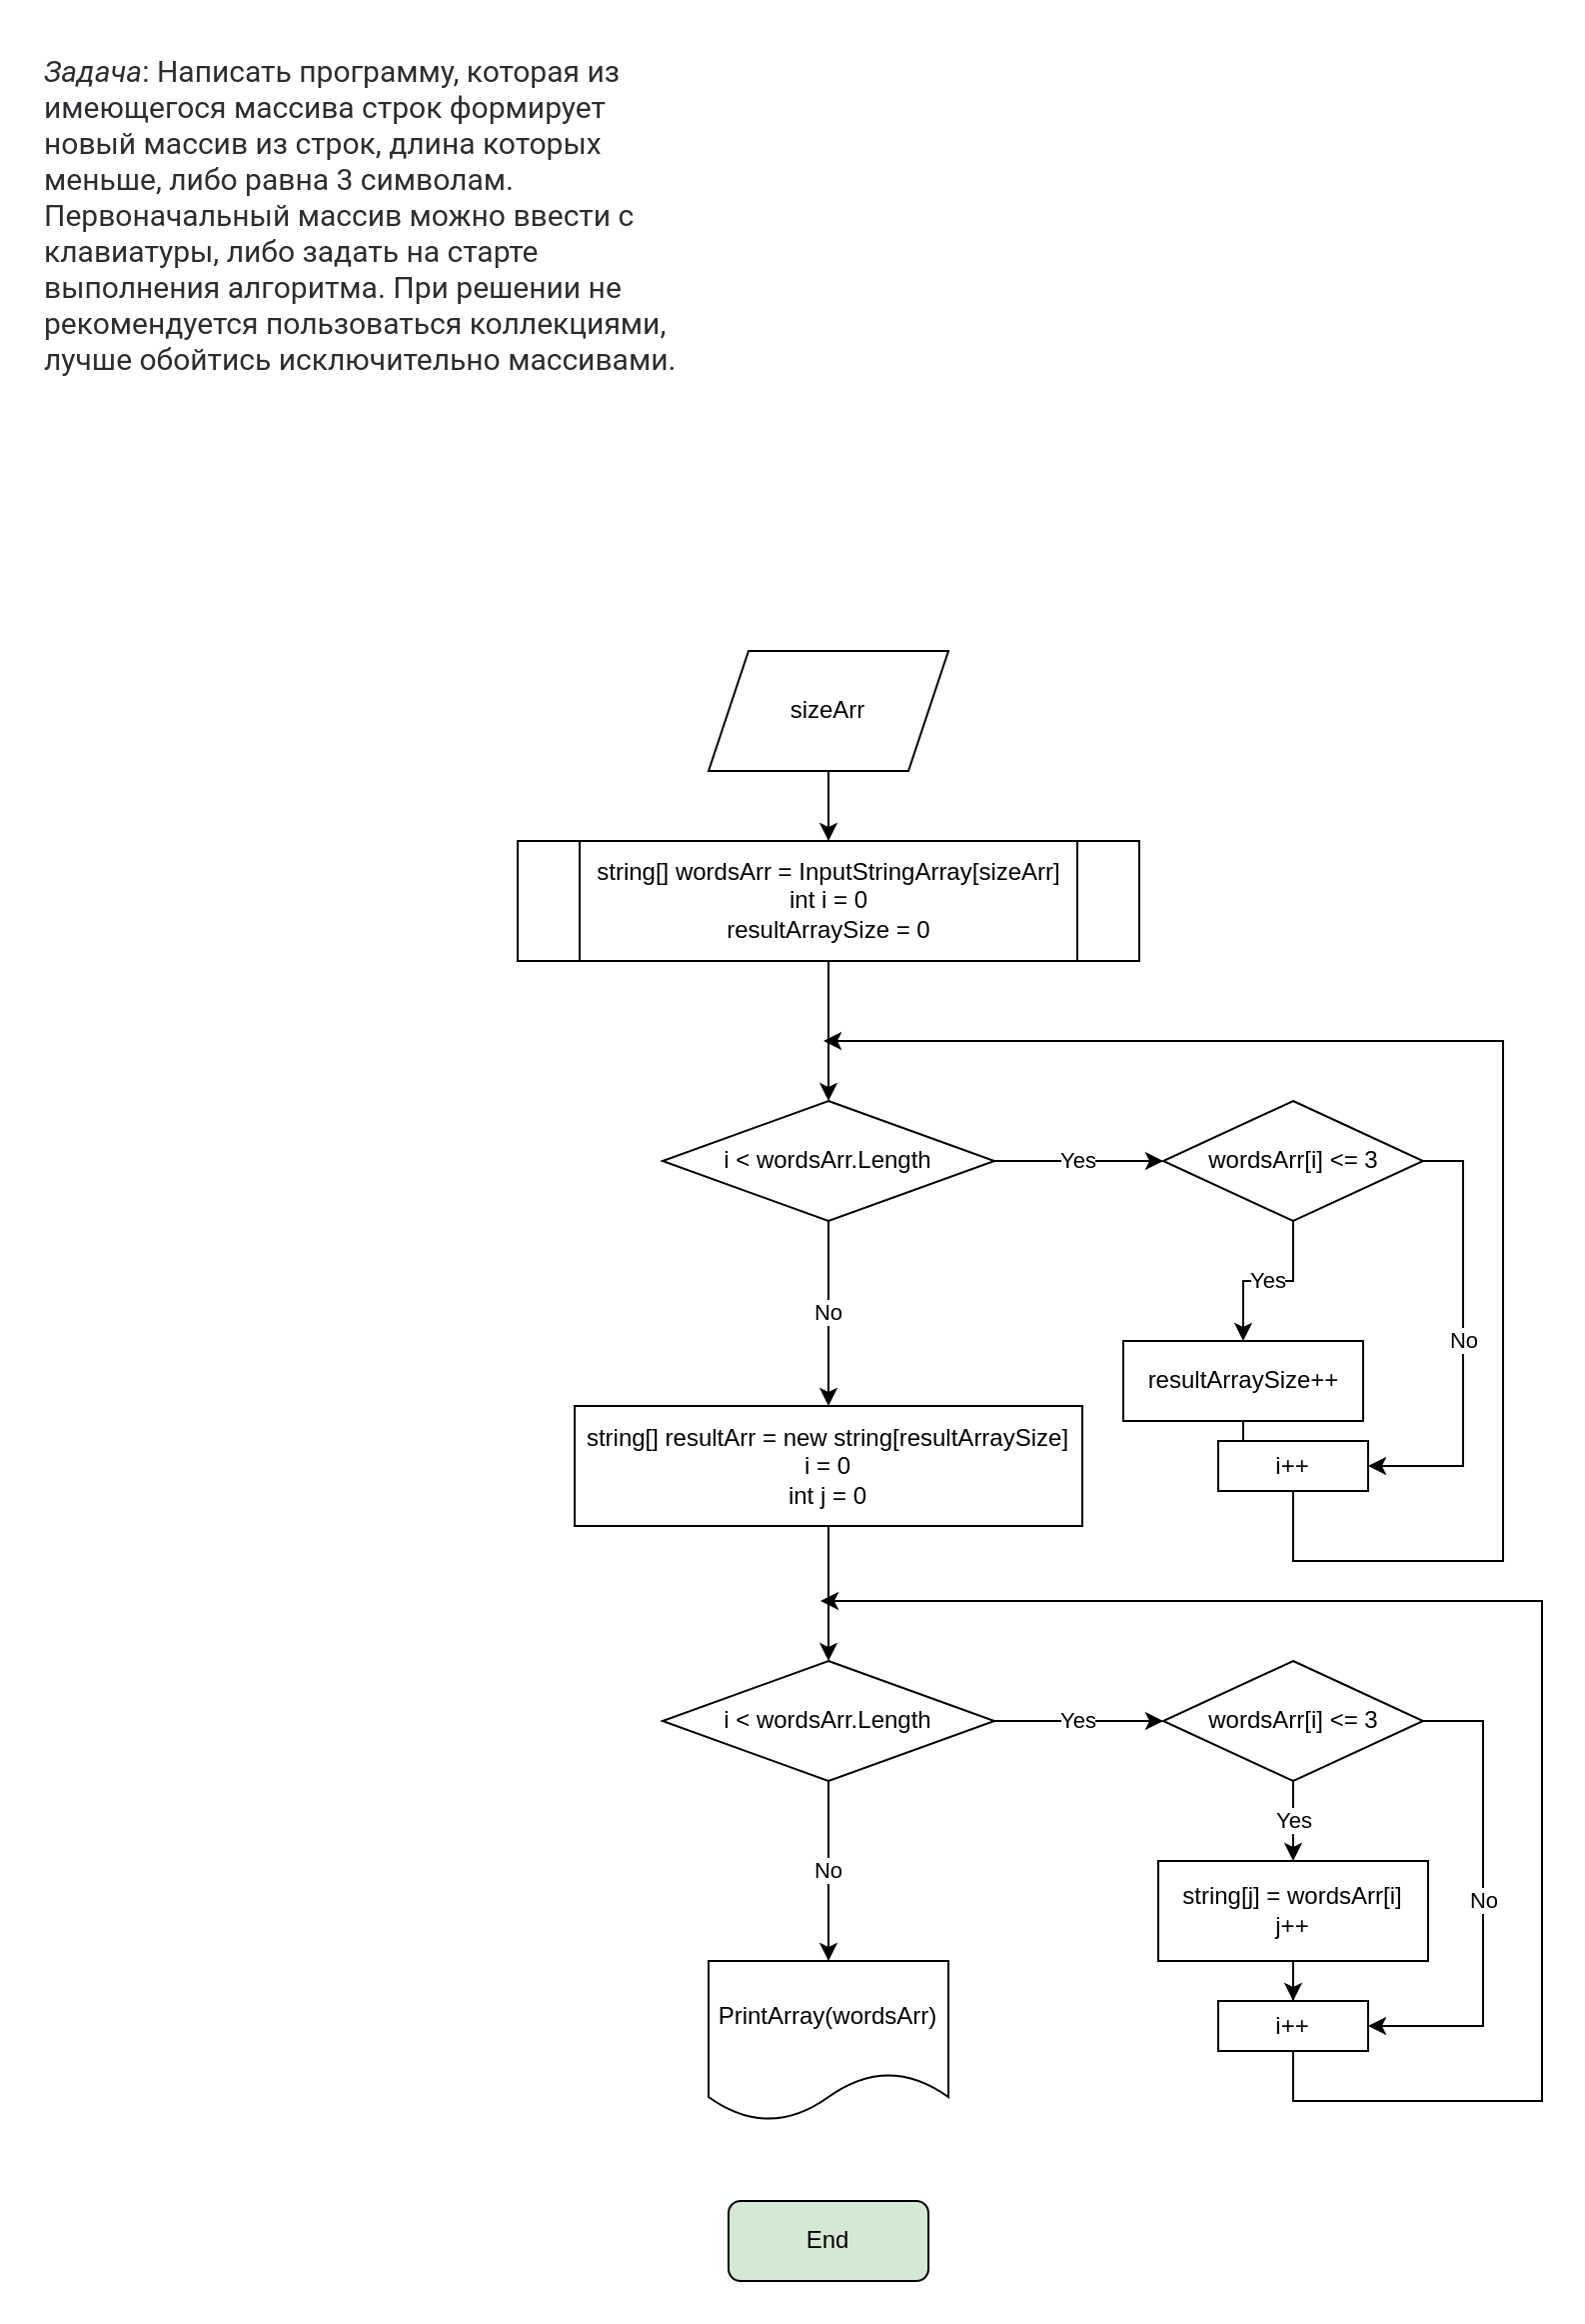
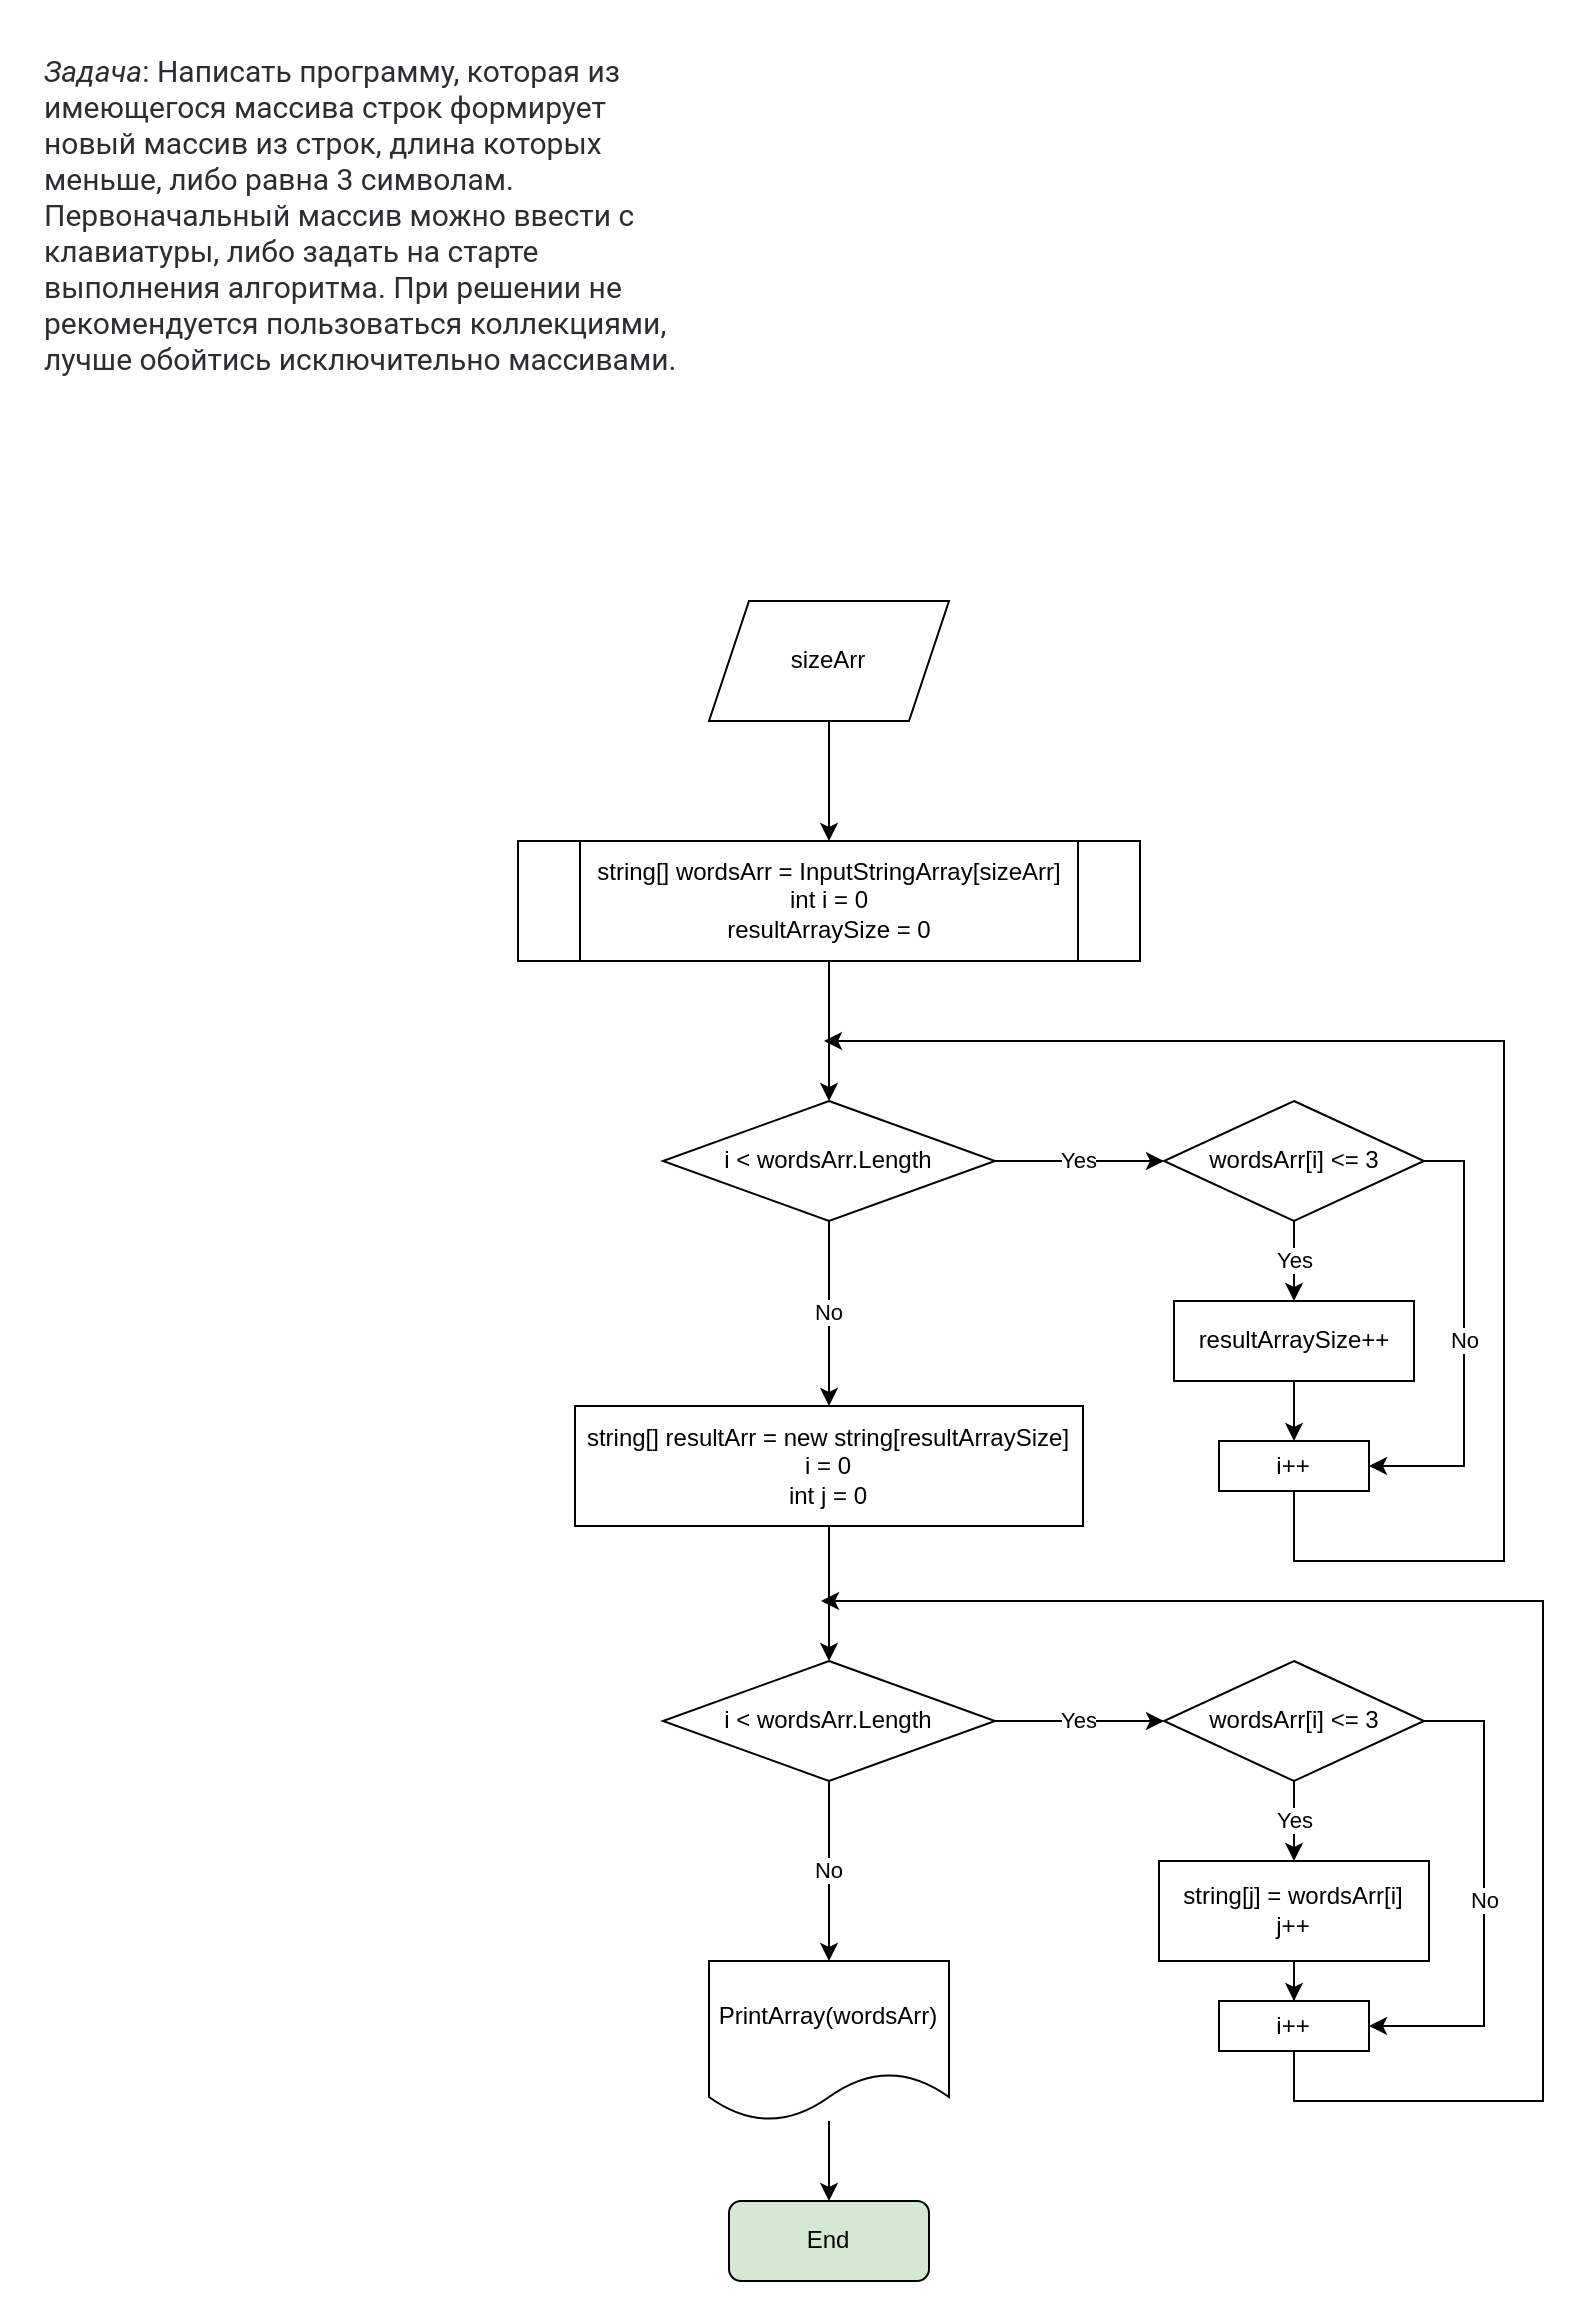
  <mxCell id="0" />
  <mxCell id="1" parent="0" />
  <mxCell id="2" value="&lt;em style=&quot;box-sizing: border-box; color: rgb(44, 45, 48); font-family: Roboto, &amp;quot;San Francisco&amp;quot;, &amp;quot;Helvetica Neue&amp;quot;, Helvetica, Arial; font-size: 15px; font-variant-ligatures: normal; font-variant-caps: normal; font-weight: 400; letter-spacing: normal; orphans: 2; text-align: start; text-indent: 0px; text-transform: none; widows: 2; word-spacing: 0px; -webkit-text-stroke-width: 0px; background-color: rgb(255, 255, 255); text-decoration-thickness: initial; text-decoration-style: initial; text-decoration-color: initial;&quot;&gt;Задача&lt;/em&gt;&lt;span style=&quot;color: rgb(44, 45, 48); font-family: Roboto, &amp;quot;San Francisco&amp;quot;, &amp;quot;Helvetica Neue&amp;quot;, Helvetica, Arial; font-size: 15px; font-style: normal; font-variant-ligatures: normal; font-variant-caps: normal; font-weight: 400; letter-spacing: normal; orphans: 2; text-align: start; text-indent: 0px; text-transform: none; widows: 2; word-spacing: 0px; -webkit-text-stroke-width: 0px; background-color: rgb(255, 255, 255); text-decoration-thickness: initial; text-decoration-style: initial; text-decoration-color: initial; float: none; display: inline !important;&quot;&gt;: Написать программу, которая из имеющегося массива строк формирует новый массив из строк, длина которых меньше, либо равна 3 символам. Первоначальный массив можно ввести с клавиатуры, либо задать на старте выполнения алгоритма. При решении не рекомендуется пользоваться коллекциями, лучше обойтись исключительно массивами.&lt;/span&gt;" style="text;whiteSpace=wrap;html=1;" vertex="1" parent="1"><mxGeometry x="20" y="20" width="320" height="110" as="geometry" /></mxCell>
  <mxCell id="3" value="" style="edgeStyle=orthogonalEdgeStyle;rounded=0;orthogonalLoop=1;jettySize=auto;html=1;" edge="1" parent="1" source="4" target="7"><mxGeometry relative="1" as="geometry" /></mxCell>
  <mxCell id="4" value="string[] wordsArr = InputStringArray[sizeArr]&lt;br&gt;int i = 0&lt;br&gt;resultArraySize = 0" style="shape=process;whiteSpace=wrap;html=1;backgroundOutline=1;" vertex="1" parent="1"><mxGeometry x="258.5" y="420" width="311" height="60" as="geometry" /></mxCell>
  <mxCell id="5" value="Yes" style="edgeStyle=orthogonalEdgeStyle;rounded=0;orthogonalLoop=1;jettySize=auto;html=1;" edge="1" parent="1" source="7" target="12"><mxGeometry relative="1" as="geometry" /></mxCell>
  <mxCell id="6" value="No" style="edgeStyle=orthogonalEdgeStyle;rounded=0;orthogonalLoop=1;jettySize=auto;html=1;" edge="1" parent="1" source="7" target="16"><mxGeometry relative="1" as="geometry" /></mxCell>
  <mxCell id="7" value="i &amp;lt; wordsArr.Length" style="rhombus;whiteSpace=wrap;html=1;" vertex="1" parent="1"><mxGeometry x="331" y="550" width="166" height="60" as="geometry" /></mxCell>
  <mxCell id="8" value="" style="edgeStyle=orthogonalEdgeStyle;rounded=0;orthogonalLoop=1;jettySize=auto;html=1;" edge="1" parent="1" source="9" target="14"><mxGeometry relative="1" as="geometry" /></mxCell>
- <mxCell id="9" value="resultArraySize++" style="rounded=0;whiteSpace=wrap;html=1;" vertex="1" parent="1"><mxGeometry x="561.5" y="670" width="120" height="40" as="geometry" /></mxCell>
+ <mxCell id="9" value="resultArraySize++" style="rounded=0;whiteSpace=wrap;html=1;" vertex="1" parent="1"><mxGeometry x="586.5" y="650" width="120" height="40" as="geometry" /></mxCell>
  <mxCell id="10" value="Yes" style="edgeStyle=orthogonalEdgeStyle;rounded=0;orthogonalLoop=1;jettySize=auto;html=1;" edge="1" parent="1" source="12" target="9"><mxGeometry relative="1" as="geometry" /></mxCell>
  <mxCell id="11" value="No" style="edgeStyle=orthogonalEdgeStyle;rounded=0;orthogonalLoop=1;jettySize=auto;html=1;entryX=1;entryY=0.5;entryDx=0;entryDy=0;" edge="1" parent="1" source="12" target="14"><mxGeometry relative="1" as="geometry"><mxPoint x="761.5" y="580" as="targetPoint" /><Array as="points"><mxPoint x="731.5" y="580" /><mxPoint x="731.5" y="732" /></Array></mxGeometry></mxCell>
  <mxCell id="12" value="wordsArr[i] &amp;lt;= 3" style="rhombus;whiteSpace=wrap;html=1;" vertex="1" parent="1"><mxGeometry x="581.5" y="550" width="130" height="60" as="geometry" /></mxCell>
  <mxCell id="13" style="edgeStyle=orthogonalEdgeStyle;rounded=0;orthogonalLoop=1;jettySize=auto;html=1;" edge="1" parent="1" source="14"><mxGeometry relative="1" as="geometry"><mxPoint x="411.5" y="520" as="targetPoint" /><Array as="points"><mxPoint x="646.5" y="780" /><mxPoint x="751.5" y="780" /><mxPoint x="751.5" y="520" /></Array></mxGeometry></mxCell>
  <mxCell id="14" value="i++" style="rounded=0;whiteSpace=wrap;html=1;" vertex="1" parent="1"><mxGeometry x="609" y="720" width="75" height="25" as="geometry" /></mxCell>
  <mxCell id="15" value="" style="edgeStyle=orthogonalEdgeStyle;rounded=0;orthogonalLoop=1;jettySize=auto;html=1;" edge="1" parent="1" source="16" target="19"><mxGeometry relative="1" as="geometry" /></mxCell>
  <mxCell id="16" value="string[] resultArr = new string[resultArraySize]&lt;br&gt;i = 0&lt;br&gt;int j = 0" style="rounded=0;whiteSpace=wrap;html=1;" vertex="1" parent="1"><mxGeometry x="287" y="702.5" width="254" height="60" as="geometry" /></mxCell>
  <mxCell id="17" value="Yes" style="edgeStyle=orthogonalEdgeStyle;rounded=0;orthogonalLoop=1;jettySize=auto;html=1;" edge="1" parent="1" source="19" target="24"><mxGeometry relative="1" as="geometry" /></mxCell>
  <mxCell id="18" value="No" style="edgeStyle=orthogonalEdgeStyle;rounded=0;orthogonalLoop=1;jettySize=auto;html=1;" edge="1" parent="1" source="19" target="30"><mxGeometry relative="1" as="geometry" /></mxCell>
  <mxCell id="19" value="i &amp;lt; wordsArr.Length" style="rhombus;whiteSpace=wrap;html=1;" vertex="1" parent="1"><mxGeometry x="331" y="830" width="166" height="60" as="geometry" /></mxCell>
  <mxCell id="20" value="" style="edgeStyle=orthogonalEdgeStyle;rounded=0;orthogonalLoop=1;jettySize=auto;html=1;" edge="1" parent="1" source="21" target="26"><mxGeometry relative="1" as="geometry" /></mxCell>
  <mxCell id="21" value="string[j] = wordsArr[i]&lt;br&gt;j++" style="rounded=0;whiteSpace=wrap;html=1;" vertex="1" parent="1"><mxGeometry x="579" y="930" width="135" height="50" as="geometry" /></mxCell>
  <mxCell id="22" value="Yes" style="edgeStyle=orthogonalEdgeStyle;rounded=0;orthogonalLoop=1;jettySize=auto;html=1;" edge="1" parent="1" source="24" target="21"><mxGeometry relative="1" as="geometry" /></mxCell>
  <mxCell id="23" value="No" style="edgeStyle=orthogonalEdgeStyle;rounded=0;orthogonalLoop=1;jettySize=auto;html=1;entryX=1;entryY=0.5;entryDx=0;entryDy=0;" edge="1" parent="1" source="24" target="26"><mxGeometry relative="1" as="geometry"><mxPoint x="761.5" y="860" as="targetPoint" /><Array as="points"><mxPoint x="741.5" y="860" /><mxPoint x="741.5" y="1013" /></Array></mxGeometry></mxCell>
  <mxCell id="24" value="wordsArr[i] &amp;lt;= 3" style="rhombus;whiteSpace=wrap;html=1;" vertex="1" parent="1"><mxGeometry x="581.5" y="830" width="130" height="60" as="geometry" /></mxCell>
  <mxCell id="25" style="edgeStyle=orthogonalEdgeStyle;rounded=0;orthogonalLoop=1;jettySize=auto;html=1;" edge="1" parent="1" source="26"><mxGeometry relative="1" as="geometry"><mxPoint x="410" y="800" as="targetPoint" /><Array as="points"><mxPoint x="647" y="1050" /><mxPoint x="771" y="1050" /><mxPoint x="771" y="800" /><mxPoint x="440" y="800" /></Array></mxGeometry></mxCell>
  <mxCell id="26" value="i++" style="rounded=0;whiteSpace=wrap;html=1;" vertex="1" parent="1"><mxGeometry x="609" y="1000" width="75" height="25" as="geometry" /></mxCell>
  <mxCell id="27" value="" style="edgeStyle=orthogonalEdgeStyle;rounded=0;orthogonalLoop=1;jettySize=auto;html=1;" edge="1" parent="1" source="28" target="4"><mxGeometry relative="1" as="geometry" /></mxCell>
- <mxCell id="28" value="sizeArr" style="shape=parallelogram;perimeter=parallelogramPerimeter;whiteSpace=wrap;html=1;fixedSize=1;" vertex="1" parent="1"><mxGeometry x="354" y="325" width="120" height="60" as="geometry" /></mxCell>
+ <mxCell id="28" value="sizeArr" style="shape=parallelogram;perimeter=parallelogramPerimeter;whiteSpace=wrap;html=1;fixedSize=1;" vertex="1" parent="1"><mxGeometry x="354" y="300" width="120" height="60" as="geometry" /></mxCell>
+ <mxCell id="29" value="" style="edgeStyle=orthogonalEdgeStyle;rounded=0;orthogonalLoop=1;jettySize=auto;html=1;" edge="1" parent="1" source="30" target="31"><mxGeometry relative="1" as="geometry" /></mxCell>
  <mxCell id="30" value="PrintArray(wordsArr)" style="shape=document;whiteSpace=wrap;html=1;boundedLbl=1;" vertex="1" parent="1"><mxGeometry x="354" y="980" width="120" height="80" as="geometry" /></mxCell>
  <mxCell id="31" value="End" style="rounded=1;whiteSpace=wrap;html=1;fillColor=#d5e8d4;" vertex="1" parent="1"><mxGeometry x="364" y="1100" width="100" height="40" as="geometry" /></mxCell>
